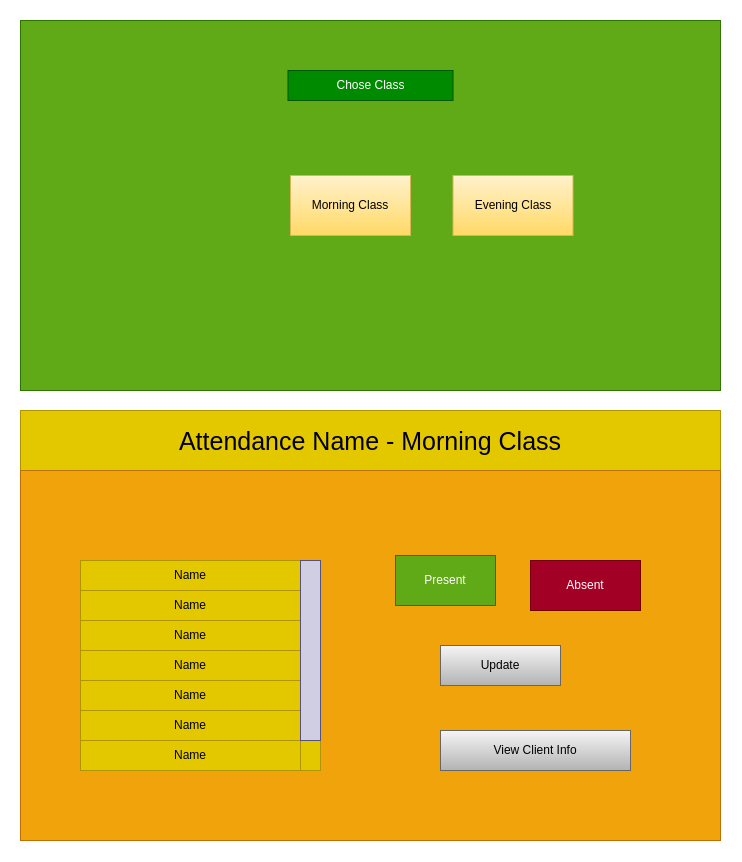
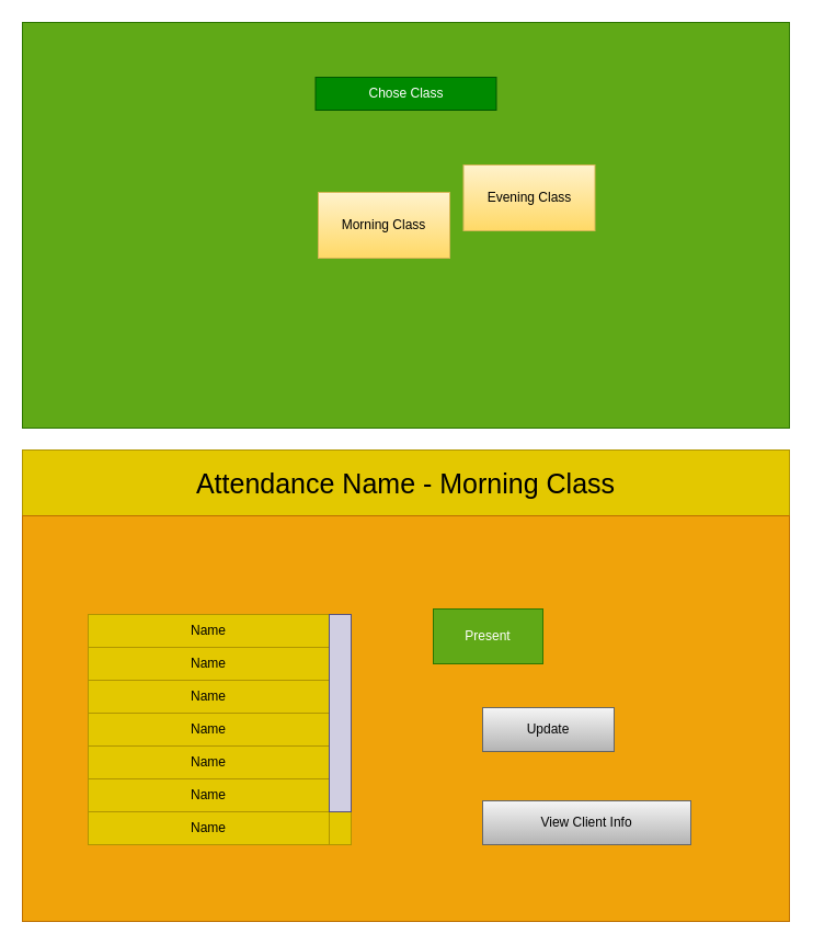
  <mxCell id="0" />
  <mxCell id="1" parent="0" />
  <mxCell id="2" value="&lt;font style=&quot;font-size: 25px;&quot;&gt;Attendance Name - Morning Class&lt;/font&gt;" style="rounded=0;whiteSpace=wrap;html=1;fillColor=#e3c800;fontColor=#000000;strokeColor=#B09500;" parent="1" vertex="1"><mxGeometry x="20" y="410" width="700" height="60" as="geometry" /></mxCell>
  <mxCell id="3" value="" style="rounded=0;whiteSpace=wrap;html=1;fillColor=#f0a30a;fontColor=#000000;strokeColor=#BD7000;" parent="1" vertex="1"><mxGeometry x="20" y="470" width="700" height="370" as="geometry" /></mxCell>
  <mxCell id="4" value="Name" style="rounded=0;whiteSpace=wrap;html=1;" parent="1" vertex="1"><mxGeometry x="80" y="560" width="220" height="210" as="geometry" /></mxCell>
  <mxCell id="5" value="Name" style="rounded=0;whiteSpace=wrap;html=1;fillColor=#e3c800;fontColor=#000000;strokeColor=#B09500;" parent="1" vertex="1"><mxGeometry x="80" y="560" width="220" height="30" as="geometry" /></mxCell>
  <mxCell id="6" value="Name" style="rounded=0;whiteSpace=wrap;html=1;fillColor=#e3c800;fontColor=#000000;strokeColor=#B09500;" parent="1" vertex="1"><mxGeometry x="80" y="590" width="220" height="30" as="geometry" /></mxCell>
  <mxCell id="7" value="Name" style="rounded=0;whiteSpace=wrap;html=1;fillColor=#e3c800;fontColor=#000000;strokeColor=#B09500;" parent="1" vertex="1"><mxGeometry x="80" y="620" width="220" height="30" as="geometry" /></mxCell>
  <mxCell id="8" value="Name" style="rounded=0;whiteSpace=wrap;html=1;fillColor=#e3c800;fontColor=#000000;strokeColor=#B09500;" parent="1" vertex="1"><mxGeometry x="80" y="650" width="220" height="30" as="geometry" /></mxCell>
  <mxCell id="9" value="Name" style="rounded=0;whiteSpace=wrap;html=1;fillColor=#e3c800;fontColor=#000000;strokeColor=#B09500;" parent="1" vertex="1"><mxGeometry x="80" y="680" width="220" height="30" as="geometry" /></mxCell>
  <mxCell id="10" value="Name" style="rounded=0;whiteSpace=wrap;html=1;fillColor=#e3c800;fontColor=#000000;strokeColor=#B09500;" parent="1" vertex="1"><mxGeometry x="80" y="710" width="220" height="30" as="geometry" /></mxCell>
  <mxCell id="11" value="Name" style="rounded=0;whiteSpace=wrap;html=1;fillColor=#e3c800;fontColor=#000000;strokeColor=#B09500;" parent="1" vertex="1"><mxGeometry x="80" y="740" width="220" height="30" as="geometry" /></mxCell>
  <mxCell id="12" value="Present" style="rounded=0;whiteSpace=wrap;html=1;fillColor=#60a917;fontColor=#ffffff;strokeColor=#2D7600;" parent="1" vertex="1"><mxGeometry x="395" y="555" width="100" height="50" as="geometry" /></mxCell>
- <mxCell id="13" value="Absent" style="rounded=0;whiteSpace=wrap;html=1;fillColor=#a20025;fontColor=#ffffff;strokeColor=#6F0000;" parent="1" vertex="1"><mxGeometry x="530" y="560" width="110" height="50" as="geometry" /></mxCell>
  <mxCell id="14" value="&lt;font color=&quot;#000000&quot;&gt;Update&lt;/font&gt;" style="rounded=0;whiteSpace=wrap;html=1;fillColor=#f5f5f5;strokeColor=#666666;gradientColor=#b3b3b3;" parent="1" vertex="1"><mxGeometry x="440" y="645" width="120" height="40" as="geometry" /></mxCell>
  <mxCell id="15" value="" style="rounded=0;whiteSpace=wrap;html=1;fillColor=#e3c800;fontColor=#000000;strokeColor=#B09500;" parent="1" vertex="1"><mxGeometry x="300" y="560" width="20" height="210" as="geometry" /></mxCell>
  <mxCell id="16" value="" style="rounded=0;whiteSpace=wrap;html=1;fillColor=#d0cee2;strokeColor=#56517e;" parent="1" vertex="1"><mxGeometry x="300" y="560" width="20" height="180" as="geometry" /></mxCell>
  <mxCell id="17" value="" style="rounded=0;whiteSpace=wrap;html=1;fillColor=#60a917;fontColor=#ffffff;strokeColor=#2D7600;" parent="1" vertex="1"><mxGeometry x="20" y="20" width="700" height="370" as="geometry" /></mxCell>
  <mxCell id="18" value="Chose Class" style="text;html=1;align=center;verticalAlign=middle;whiteSpace=wrap;rounded=0;fillColor=#008a00;fontColor=#ffffff;strokeColor=#005700;" parent="1" vertex="1"><mxGeometry x="287.5" y="70" width="165" height="30" as="geometry" /></mxCell>
  <mxCell id="19" value="&lt;font color=&quot;#000000&quot;&gt;Morning Class&lt;/font&gt;" style="rounded=0;whiteSpace=wrap;html=1;fillColor=#fff2cc;gradientColor=#ffd966;strokeColor=#d6b656;" parent="1" vertex="1"><mxGeometry x="290" y="175" width="120" height="60" as="geometry" /></mxCell>
- <mxCell id="20" value="&lt;font color=&quot;#000000&quot;&gt;Evening Class&lt;/font&gt;" style="rounded=0;whiteSpace=wrap;html=1;fillColor=#fff2cc;gradientColor=#ffd966;strokeColor=#d6b656;" parent="1" vertex="1"><mxGeometry x="452.5" y="175" width="120" height="60" as="geometry" /></mxCell>
+ <mxCell id="20" value="&lt;font color=&quot;#000000&quot;&gt;Evening Class&lt;/font&gt;" style="rounded=0;whiteSpace=wrap;html=1;fillColor=#fff2cc;gradientColor=#ffd966;strokeColor=#d6b656;" parent="1" vertex="1"><mxGeometry x="422.5" y="150" width="120" height="60" as="geometry" /></mxCell>
  <mxCell id="21" value="&lt;font color=&quot;#000000&quot;&gt;View Client Info&lt;/font&gt;" style="rounded=0;whiteSpace=wrap;html=1;fillColor=#f5f5f5;strokeColor=#666666;gradientColor=#b3b3b3;" vertex="1" parent="1"><mxGeometry x="440" y="730" width="190" height="40" as="geometry" /></mxCell>
